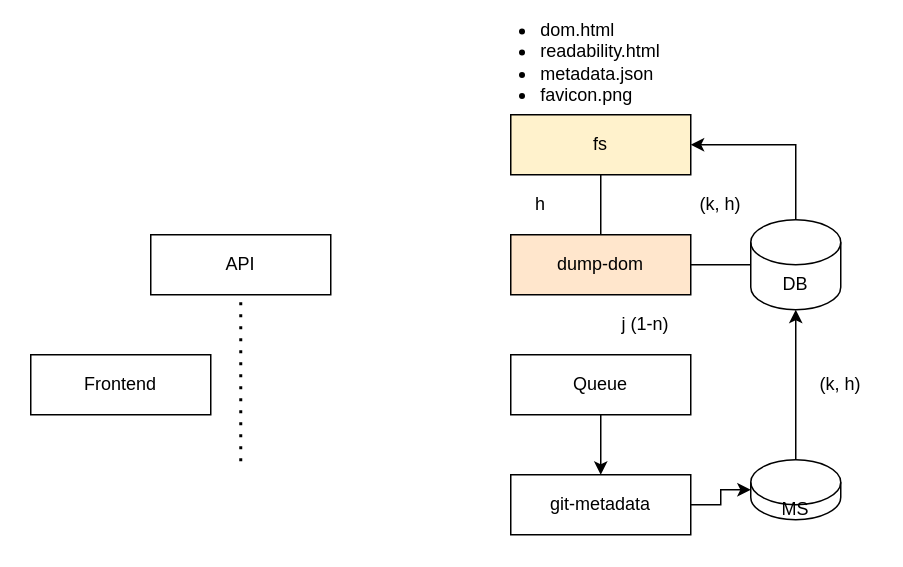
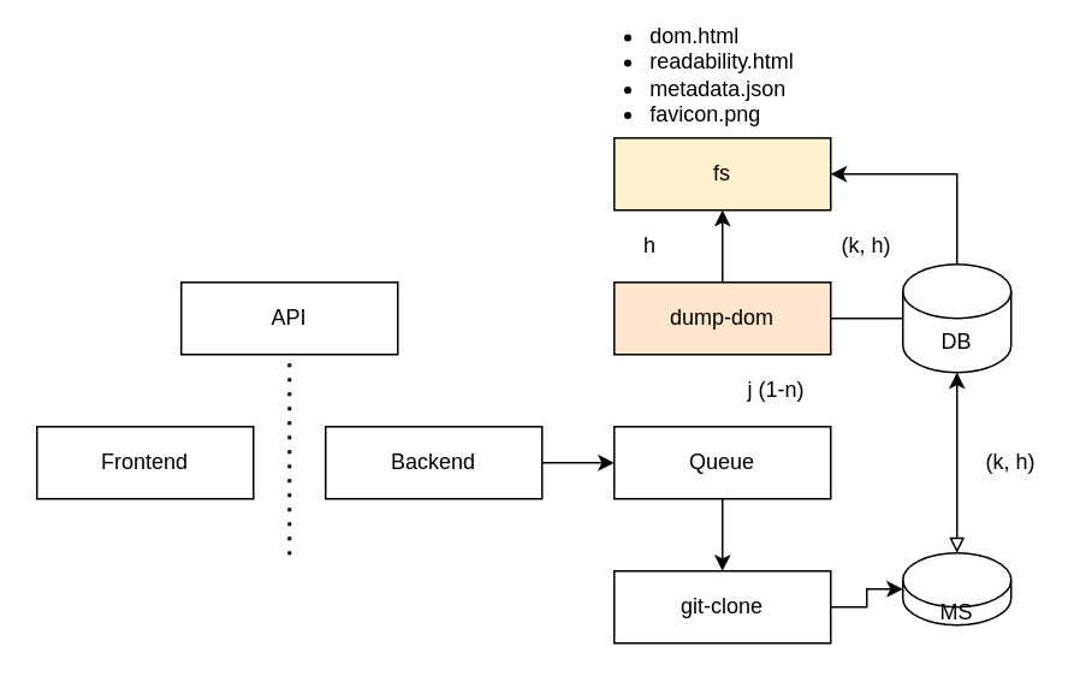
  <mxCell id="0" />
  <mxCell id="1" parent="0" />
+ <mxCell id="2" value="" style="edgeStyle=orthogonalEdgeStyle;rounded=0;orthogonalLoop=1;jettySize=auto;html=1;" edge="1" parent="1" source="3" target="12"><mxGeometry relative="1" as="geometry" /></mxCell>
+ <mxCell id="3" value="Backend" style="rounded=0;whiteSpace=wrap;html=1;" vertex="1" parent="1"><mxGeometry x="180" y="230" width="120" height="40" as="geometry" /></mxCell>
  <mxCell id="4" value="Frontend" style="rounded=0;whiteSpace=wrap;html=1;" vertex="1" parent="1"><mxGeometry x="20" y="230" width="120" height="40" as="geometry" /></mxCell>
  <mxCell id="5" value="" style="edgeStyle=orthogonalEdgeStyle;rounded=0;orthogonalLoop=1;jettySize=auto;html=1;endArrow=none;" edge="1" parent="1" source="7" target="10"><mxGeometry relative="1" as="geometry" /></mxCell>
- <mxCell id="6" value="" style="edgeStyle=orthogonalEdgeStyle;rounded=0;orthogonalLoop=1;jettySize=auto;html=1;endArrow=none;" edge="1" parent="1" source="7" target="18"><mxGeometry relative="1" as="geometry" /></mxCell>
+ <mxCell id="6" value="" style="edgeStyle=orthogonalEdgeStyle;rounded=0;orthogonalLoop=1;jettySize=auto;html=1;" edge="1" parent="1" source="7" target="18"><mxGeometry relative="1" as="geometry" /></mxCell>
  <mxCell id="7" value="dump-dom" style="rounded=0;whiteSpace=wrap;html=1;fillColor=#ffe6cc;" vertex="1" parent="1"><mxGeometry x="340" y="150" width="120" height="40" as="geometry" /></mxCell>
  <mxCell id="8" style="edgeStyle=orthogonalEdgeStyle;rounded=0;orthogonalLoop=1;jettySize=auto;html=1;entryX=1;entryY=0.5;entryDx=0;entryDy=0;exitX=0.5;exitY=0;exitDx=0;exitDy=0;exitPerimeter=0;" edge="1" parent="1" source="10" target="18"><mxGeometry relative="1" as="geometry" /></mxCell>
- <mxCell id="9" value="" style="edgeStyle=orthogonalEdgeStyle;rounded=0;orthogonalLoop=1;jettySize=auto;html=1;startArrow=classic;startFill=1;endArrow=none;endFill=0;" edge="1" parent="1" source="10" target="21"><mxGeometry relative="1" as="geometry" /></mxCell>
+ <mxCell id="9" value="" style="edgeStyle=orthogonalEdgeStyle;rounded=0;orthogonalLoop=1;jettySize=auto;html=1;startArrow=classic;startFill=1;endArrow=block;endFill=0;" edge="1" parent="1" source="10" target="21"><mxGeometry relative="1" as="geometry" /></mxCell>
  <mxCell id="10" value="DB" style="shape=cylinder3;whiteSpace=wrap;html=1;boundedLbl=1;backgroundOutline=1;size=15;" vertex="1" parent="1"><mxGeometry x="500" y="140" width="60" height="60" as="geometry" /></mxCell>
  <mxCell id="11" value="" style="edgeStyle=orthogonalEdgeStyle;rounded=0;orthogonalLoop=1;jettySize=auto;html=1;" edge="1" parent="1" source="12" target="17"><mxGeometry relative="1" as="geometry" /></mxCell>
  <mxCell id="12" value="Queue" style="rounded=0;whiteSpace=wrap;html=1;" vertex="1" parent="1"><mxGeometry x="340" y="230" width="120" height="40" as="geometry" /></mxCell>
  <mxCell id="13" value="" style="endArrow=none;dashed=1;html=1;dashPattern=1 3;strokeWidth=2;rounded=0;" edge="1" parent="1"><mxGeometry width="50" height="50" relative="1" as="geometry"><mxPoint x="160" y="195" as="sourcePoint" /><mxPoint x="160" y="305" as="targetPoint" /></mxGeometry></mxCell>
  <mxCell id="14" value="j (1-n)" style="text;html=1;strokeColor=none;fillColor=none;align=center;verticalAlign=middle;whiteSpace=wrap;rounded=0;" vertex="1" parent="1"><mxGeometry x="400" y="190" width="60" height="40" as="geometry" /></mxCell>
  <mxCell id="15" value="(k, h)" style="text;html=1;strokeColor=none;fillColor=none;align=center;verticalAlign=middle;whiteSpace=wrap;rounded=0;" vertex="1" parent="1"><mxGeometry x="460" y="110" width="40" height="40" as="geometry" /></mxCell>
  <mxCell id="16" value="" style="edgeStyle=orthogonalEdgeStyle;rounded=0;orthogonalLoop=1;jettySize=auto;html=1;" edge="1" parent="1" source="17" target="21"><mxGeometry relative="1" as="geometry" /></mxCell>
- <mxCell id="17" value="git-metadata" style="rounded=0;whiteSpace=wrap;html=1;" vertex="1" parent="1"><mxGeometry x="340" y="310" width="120" height="40" as="geometry" /></mxCell>
+ <mxCell id="17" value="git-clone" style="rounded=0;whiteSpace=wrap;html=1;" vertex="1" parent="1"><mxGeometry x="340" y="310" width="120" height="40" as="geometry" /></mxCell>
  <mxCell id="18" value="fs" style="rounded=0;whiteSpace=wrap;html=1;fillColor=#fff2cc;" vertex="1" parent="1"><mxGeometry x="340" y="70" width="120" height="40" as="geometry" /></mxCell>
  <mxCell id="19" value="&lt;div style=&quot;text-align: justify;&quot;&gt;&lt;ul&gt;&lt;li&gt;&lt;span style=&quot;background-color: initial;&quot;&gt;dom.html&lt;/span&gt;&lt;/li&gt;&lt;li&gt;&lt;span style=&quot;background-color: initial;&quot;&gt;readability.html&lt;/span&gt;&lt;/li&gt;&lt;li&gt;&lt;span style=&quot;background-color: initial;&quot;&gt;metadata.json&lt;/span&gt;&lt;/li&gt;&lt;li&gt;&lt;span style=&quot;background-color: initial;&quot;&gt;favicon.png&lt;/span&gt;&lt;/li&gt;&lt;/ul&gt;&lt;/div&gt;" style="text;html=1;strokeColor=none;fillColor=none;align=center;verticalAlign=middle;whiteSpace=wrap;rounded=0;" vertex="1" parent="1"><mxGeometry x="350" y="20" width="60" height="30" as="geometry" /></mxCell>
  <mxCell id="20" value="h" style="text;html=1;strokeColor=none;fillColor=none;align=center;verticalAlign=middle;whiteSpace=wrap;rounded=0;" vertex="1" parent="1"><mxGeometry x="340" y="110" width="40" height="40" as="geometry" /></mxCell>
  <mxCell id="21" value="MS" style="shape=cylinder3;whiteSpace=wrap;html=1;boundedLbl=1;backgroundOutline=1;size=15;" vertex="1" parent="1"><mxGeometry x="500" y="300" width="60" height="40" as="geometry" /></mxCell>
  <mxCell id="22" value="(k, h)" style="text;html=1;strokeColor=none;fillColor=none;align=center;verticalAlign=middle;whiteSpace=wrap;rounded=0;" vertex="1" parent="1"><mxGeometry x="540" y="230" width="40" height="40" as="geometry" /></mxCell>
  <mxCell id="23" value="API" style="rounded=0;whiteSpace=wrap;html=1;" vertex="1" parent="1"><mxGeometry x="100" y="150" width="120" height="40" as="geometry" /></mxCell>
